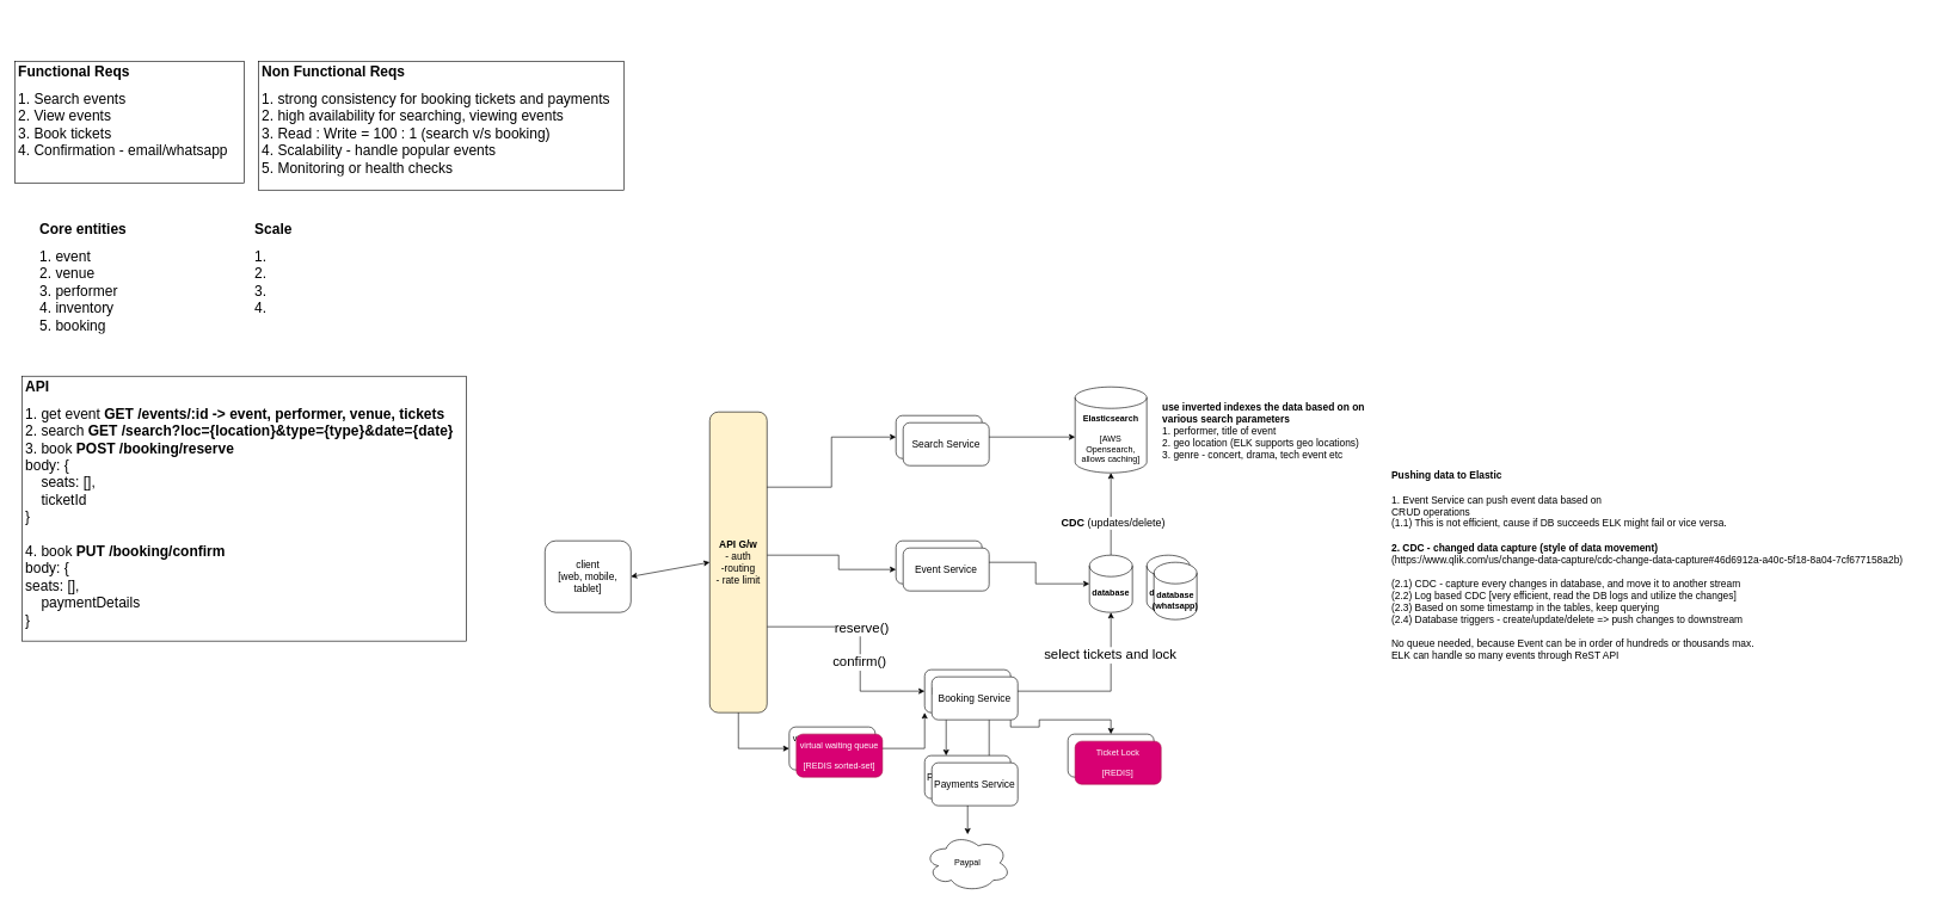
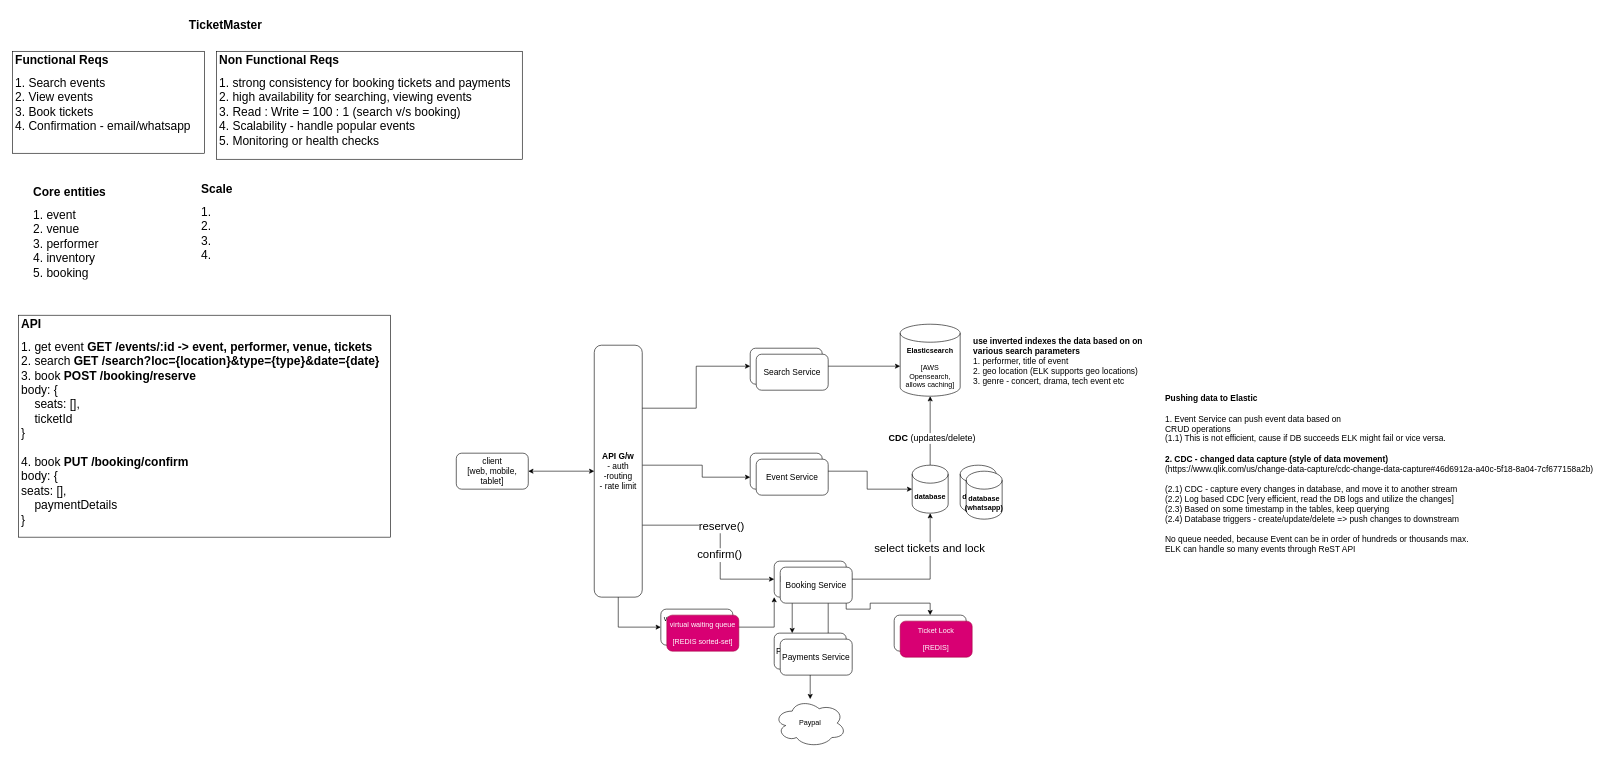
  <mxCell id="0" />
  <mxCell id="1" parent="0" />
  <mxCell id="2" value="&lt;h1 style=&quot;font-size: 20px;&quot;&gt;&lt;span style=&quot;background-color: initial; font-size: 20px;&quot;&gt;Functional Reqs&lt;/span&gt;&lt;/h1&gt;&lt;span style=&quot;background-color: initial; font-size: 20px;&quot;&gt;1. Search events&lt;/span&gt;&lt;br style=&quot;font-size: 20px;&quot;&gt;&lt;span style=&quot;background-color: initial; font-size: 20px;&quot;&gt;2. View events&lt;/span&gt;&lt;br style=&quot;font-size: 20px;&quot;&gt;&lt;span style=&quot;background-color: initial; font-size: 20px;&quot;&gt;3. Book tickets&lt;/span&gt;&lt;br style=&quot;font-size: 20px;&quot;&gt;&lt;span style=&quot;background-color: initial; font-size: 20px;&quot;&gt;4. Confirmation - email/whatsapp&lt;/span&gt;" style="text;html=1;strokeColor=default;fillColor=none;spacing=5;spacingTop=-20;whiteSpace=wrap;overflow=hidden;rounded=0;fontSize=20;" parent="1" vertex="1"><mxGeometry x="20" y="85" width="320" height="170" as="geometry" /></mxCell>
  <mxCell id="3" value="&lt;h1 style=&quot;font-size: 20px;&quot;&gt;&lt;span style=&quot;background-color: initial; font-size: 20px;&quot;&gt;Non Functional Reqs&lt;/span&gt;&lt;/h1&gt;&lt;span style=&quot;background-color: initial; font-size: 20px;&quot;&gt;1. strong consistency for booking tickets and payments&lt;br style=&quot;font-size: 20px;&quot;&gt;2. high availability for searching, viewing events&lt;/span&gt;&lt;br style=&quot;font-size: 20px;&quot;&gt;&lt;span style=&quot;background-color: initial; font-size: 20px;&quot;&gt;3. Read : Write = 100 : 1 (search v/s booking)&lt;/span&gt;&lt;br style=&quot;font-size: 20px;&quot;&gt;&lt;span style=&quot;background-color: initial; font-size: 20px;&quot;&gt;4. Scalability - handle popular events&amp;nbsp;&amp;nbsp;&lt;/span&gt;&lt;br style=&quot;font-size: 20px;&quot;&gt;&lt;span style=&quot;background-color: initial; font-size: 20px;&quot;&gt;5. Monitoring or health checks&lt;/span&gt;" style="text;html=1;strokeColor=default;fillColor=none;spacing=5;spacingTop=-20;whiteSpace=wrap;overflow=hidden;rounded=0;fontSize=20;" parent="1" vertex="1"><mxGeometry x="360" y="85" width="510" height="180" as="geometry" /></mxCell>
- <mxCell id="4" value="&lt;h1 style=&quot;font-size: 20px;&quot;&gt;&lt;span style=&quot;background-color: initial; font-size: 20px;&quot;&gt;Scale&lt;/span&gt;&lt;/h1&gt;&lt;span style=&quot;background-color: initial; font-size: 20px;&quot;&gt;1.&amp;nbsp;&lt;/span&gt;&lt;br style=&quot;font-size: 20px;&quot;&gt;&lt;span style=&quot;background-color: initial; font-size: 20px;&quot;&gt;2.&amp;nbsp;&lt;/span&gt;&lt;br style=&quot;font-size: 20px;&quot;&gt;&lt;span style=&quot;background-color: initial; font-size: 20px;&quot;&gt;3.&amp;nbsp;&lt;/span&gt;&lt;br style=&quot;font-size: 20px;&quot;&gt;&lt;span style=&quot;background-color: initial; font-size: 20px;&quot;&gt;4.&amp;nbsp;&lt;/span&gt;" style="text;html=1;strokeColor=none;fillColor=none;spacing=5;spacingTop=-20;whiteSpace=wrap;overflow=hidden;rounded=0;fontSize=20;" parent="1" vertex="1"><mxGeometry x="350" y="305" width="440" height="160" as="geometry" /></mxCell>
+ <mxCell id="4" value="&lt;h1 style=&quot;font-size: 20px;&quot;&gt;&lt;span style=&quot;background-color: initial; font-size: 20px;&quot;&gt;Scale&lt;/span&gt;&lt;/h1&gt;&lt;span style=&quot;background-color: initial; font-size: 20px;&quot;&gt;1.&amp;nbsp;&lt;/span&gt;&lt;br style=&quot;font-size: 20px;&quot;&gt;&lt;span style=&quot;background-color: initial; font-size: 20px;&quot;&gt;2.&amp;nbsp;&lt;/span&gt;&lt;br style=&quot;font-size: 20px;&quot;&gt;&lt;span style=&quot;background-color: initial; font-size: 20px;&quot;&gt;3.&amp;nbsp;&lt;/span&gt;&lt;br style=&quot;font-size: 20px;&quot;&gt;&lt;span style=&quot;background-color: initial; font-size: 20px;&quot;&gt;4.&amp;nbsp;&lt;/span&gt;" style="text;html=1;strokeColor=none;fillColor=none;spacing=5;spacingTop=-20;whiteSpace=wrap;overflow=hidden;rounded=0;fontSize=20;" parent="1" vertex="1"><mxGeometry x="330" y="300" width="440" height="160" as="geometry" /></mxCell>
+ <mxCell id="5" value="TicketMaster" style="text;html=1;align=center;verticalAlign=middle;resizable=0;points=[];autosize=1;strokeColor=none;fillColor=none;fontSize=20;fontStyle=1" parent="1" vertex="1"><mxGeometry x="300" y="20" width="150" height="40" as="geometry" /></mxCell>
  <mxCell id="6" value="&lt;h1 style=&quot;font-size: 20px;&quot;&gt;&lt;span style=&quot;background-color: initial; font-size: 20px;&quot;&gt;Core entities&lt;/span&gt;&lt;/h1&gt;&lt;span style=&quot;background-color: initial; font-size: 20px;&quot;&gt;1. event&lt;/span&gt;&lt;br style=&quot;font-size: 20px;&quot;&gt;&lt;span style=&quot;background-color: initial; font-size: 20px;&quot;&gt;2. venue&lt;/span&gt;&lt;br style=&quot;font-size: 20px;&quot;&gt;&lt;span style=&quot;background-color: initial; font-size: 20px;&quot;&gt;3. performer&lt;/span&gt;&lt;br style=&quot;font-size: 20px;&quot;&gt;&lt;span style=&quot;background-color: initial; font-size: 20px;&quot;&gt;4. inventory&lt;br style=&quot;font-size: 20px;&quot;&gt;5. booking&lt;br style=&quot;font-size: 20px;&quot;&gt;&lt;/span&gt;" style="text;html=1;strokeColor=none;fillColor=none;spacing=5;spacingTop=-20;whiteSpace=wrap;overflow=hidden;rounded=0;fontSize=20;" parent="1" vertex="1"><mxGeometry x="50" y="305" width="230" height="180" as="geometry" /></mxCell>
  <mxCell id="7" value="&lt;h1 style=&quot;font-size: 20px;&quot;&gt;&lt;span style=&quot;background-color: initial; font-size: 20px;&quot;&gt;API&lt;/span&gt;&lt;/h1&gt;&lt;span style=&quot;background-color: initial; font-size: 20px;&quot;&gt;1. get event &lt;b&gt;GET /events/:id -&amp;gt; event, performer, venue, tickets&lt;/b&gt;&lt;/span&gt;&lt;br style=&quot;font-size: 20px;&quot;&gt;2. search &lt;b&gt;GET /search?loc={location}&amp;amp;type={type}&amp;amp;date={date}&lt;/b&gt;&lt;br style=&quot;font-size: 20px;&quot;&gt;3. book &lt;b&gt;POST /booking/reserve&lt;/b&gt;&lt;br&gt;body: {&lt;br&gt;&lt;span style=&quot;&quot;&gt;&lt;span style=&quot;white-space: pre;&quot;&gt;&amp;nbsp;&amp;nbsp;&amp;nbsp;&amp;nbsp;&lt;/span&gt;&lt;/span&gt;seats: [],&lt;br&gt;&lt;span style=&quot;&quot;&gt;&lt;span style=&quot;white-space: pre;&quot;&gt;&amp;nbsp;&amp;nbsp;&amp;nbsp;&amp;nbsp;&lt;/span&gt;&lt;/span&gt;ticketId&lt;br&gt;}&lt;br&gt;&lt;br&gt;4. book&amp;nbsp;&lt;b style=&quot;border-color: var(--border-color);&quot;&gt;PUT /booking/confirm&lt;/b&gt;&lt;br style=&quot;border-color: var(--border-color);&quot;&gt;body: {&lt;br style=&quot;border-color: var(--border-color);&quot;&gt;&#09;seats: [],&lt;br style=&quot;border-color: var(--border-color);&quot;&gt;&lt;span style=&quot;border-color: var(--border-color);&quot;&gt;&lt;span style=&quot;white-space: pre;&quot;&gt;&amp;nbsp;&amp;nbsp;&amp;nbsp;&amp;nbsp;&lt;/span&gt;&lt;/span&gt;paymentDetails&lt;br style=&quot;border-color: var(--border-color);&quot;&gt;}&lt;br style=&quot;font-size: 20px;&quot;&gt;&lt;span style=&quot;background-color: initial; font-size: 20px;&quot;&gt;&lt;br style=&quot;font-size: 20px;&quot;&gt;&lt;/span&gt;" style="text;html=1;strokeColor=default;fillColor=none;spacing=5;spacingTop=-20;whiteSpace=wrap;overflow=hidden;rounded=0;fontSize=20;" parent="1" vertex="1"><mxGeometry x="30" y="525" width="620" height="370" as="geometry" /></mxCell>
- <mxCell id="8" value="client&lt;br style=&quot;font-size: 14px;&quot;&gt;[web, mobile, tablet]" style="rounded=1;whiteSpace=wrap;html=1;fontSize=14;" vertex="1" parent="1"><mxGeometry x="760" y="755" width="120" height="100" as="geometry" /></mxCell>
+ <mxCell id="8" value="client&lt;br style=&quot;font-size: 14px;&quot;&gt;[web, mobile, tablet]" style="rounded=1;whiteSpace=wrap;html=1;fontSize=14;" vertex="1" parent="1"><mxGeometry x="760" y="755" width="120" height="60" as="geometry" /></mxCell>
  <mxCell id="9" style="edgeStyle=orthogonalEdgeStyle;rounded=0;orthogonalLoop=1;jettySize=auto;html=1;" edge="1" parent="1" source="12" target="14"><mxGeometry relative="1" as="geometry"><Array as="points"><mxPoint x="1170" y="775" /><mxPoint x="1170" y="795" /></Array></mxGeometry></mxCell>
  <mxCell id="10" style="edgeStyle=orthogonalEdgeStyle;rounded=0;orthogonalLoop=1;jettySize=auto;html=1;" edge="1" parent="1" source="12" target="24"><mxGeometry relative="1" as="geometry"><Array as="points"><mxPoint x="1200" y="875" /><mxPoint x="1200" y="965" /></Array></mxGeometry></mxCell>
  <mxCell id="11" value="reserve()" style="edgeLabel;html=1;align=center;verticalAlign=middle;resizable=0;points=[];fontSize=19;" vertex="1" connectable="0" parent="10"><mxGeometry x="-0.156" y="1" relative="1" as="geometry"><mxPoint as="offset" /></mxGeometry></mxCell>
- <mxCell id="12" value="&lt;b style=&quot;font-size: 14px;&quot;&gt;API G/w&lt;/b&gt;&lt;br style=&quot;font-size: 14px;&quot;&gt;- auth&lt;br style=&quot;font-size: 14px;&quot;&gt;-routing&lt;br style=&quot;font-size: 14px;&quot;&gt;- rate limit" style="rounded=1;whiteSpace=wrap;html=1;align=center;fontSize=14;fillColor=#fff2cc;" vertex="1" parent="1"><mxGeometry x="990" y="575" width="80" height="420" as="geometry" /></mxCell>
+ <mxCell id="12" value="&lt;b style=&quot;font-size: 14px;&quot;&gt;API G/w&lt;/b&gt;&lt;br style=&quot;font-size: 14px;&quot;&gt;- auth&lt;br style=&quot;font-size: 14px;&quot;&gt;-routing&lt;br style=&quot;font-size: 14px;&quot;&gt;- rate limit" style="rounded=1;whiteSpace=wrap;html=1;align=center;fontSize=14;" vertex="1" parent="1"><mxGeometry x="990" y="575" width="80" height="420" as="geometry" /></mxCell>
  <mxCell id="13" style="edgeStyle=orthogonalEdgeStyle;rounded=0;orthogonalLoop=1;jettySize=auto;html=1;" edge="1" parent="1" source="14" target="17"><mxGeometry relative="1" as="geometry" /></mxCell>
  <mxCell id="14" value="Event Service" style="rounded=1;whiteSpace=wrap;html=1;fontSize=14;" vertex="1" parent="1"><mxGeometry x="1250" y="755" width="120" height="60" as="geometry" /></mxCell>
  <mxCell id="15" style="edgeStyle=orthogonalEdgeStyle;rounded=0;orthogonalLoop=1;jettySize=auto;html=1;entryX=0.5;entryY=1;entryDx=0;entryDy=0;entryPerimeter=0;" edge="1" parent="1" source="17" target="32"><mxGeometry relative="1" as="geometry" /></mxCell>
  <mxCell id="16" value="&lt;b style=&quot;font-size: 15px;&quot;&gt;CDC &lt;/b&gt;&lt;span style=&quot;font-size: 15px;&quot;&gt;(updates/delete)&lt;/span&gt;" style="edgeLabel;html=1;align=center;verticalAlign=middle;resizable=0;points=[];fontSize=15;" vertex="1" connectable="0" parent="15"><mxGeometry x="-0.2" y="-2" relative="1" as="geometry"><mxPoint as="offset" /></mxGeometry></mxCell>
  <mxCell id="17" value="database" style="shape=cylinder3;whiteSpace=wrap;html=1;boundedLbl=1;backgroundOutline=1;size=15;fontStyle=1" vertex="1" parent="1"><mxGeometry x="1520" y="775" width="60" height="80" as="geometry" /></mxCell>
  <mxCell id="18" style="edgeStyle=orthogonalEdgeStyle;rounded=0;orthogonalLoop=1;jettySize=auto;html=1;entryX=1;entryY=0.25;entryDx=0;entryDy=0;startArrow=classic;startFill=1;endArrow=none;endFill=0;" edge="1" parent="1" source="20" target="12"><mxGeometry relative="1" as="geometry" /></mxCell>
  <mxCell id="19" style="edgeStyle=orthogonalEdgeStyle;rounded=0;orthogonalLoop=1;jettySize=auto;html=1;entryX=0;entryY=0.583;entryDx=0;entryDy=0;entryPerimeter=0;" edge="1" parent="1" source="20" target="32"><mxGeometry relative="1" as="geometry" /></mxCell>
  <mxCell id="20" value="Search Service" style="rounded=1;whiteSpace=wrap;html=1;fontSize=14;" vertex="1" parent="1"><mxGeometry x="1250" y="580" width="120" height="60" as="geometry" /></mxCell>
  <mxCell id="21" value="" style="endArrow=classic;startArrow=classic;html=1;rounded=0;exitX=1;exitY=0.5;exitDx=0;exitDy=0;entryX=0;entryY=0.5;entryDx=0;entryDy=0;" edge="1" parent="1" source="8" target="12"><mxGeometry width="50" height="50" relative="1" as="geometry"><mxPoint x="1080" y="875" as="sourcePoint" /><mxPoint x="1130" y="825" as="targetPoint" /></mxGeometry></mxCell>
  <mxCell id="22" style="edgeStyle=orthogonalEdgeStyle;rounded=0;orthogonalLoop=1;jettySize=auto;html=1;entryX=0.5;entryY=1;entryDx=0;entryDy=0;entryPerimeter=0;" edge="1" parent="1" source="24" target="17"><mxGeometry relative="1" as="geometry" /></mxCell>
  <mxCell id="23" style="edgeStyle=orthogonalEdgeStyle;rounded=0;orthogonalLoop=1;jettySize=auto;html=1;exitX=1;exitY=1;exitDx=0;exitDy=0;" edge="1" parent="1" source="24" target="38"><mxGeometry relative="1" as="geometry" /></mxCell>
  <mxCell id="24" value="Booking Service" style="rounded=1;whiteSpace=wrap;html=1;fontSize=14;" vertex="1" parent="1"><mxGeometry x="1290" y="935" width="120" height="60" as="geometry" /></mxCell>
  <mxCell id="25" style="edgeStyle=orthogonalEdgeStyle;rounded=0;orthogonalLoop=1;jettySize=auto;html=1;startArrow=classic;startFill=1;" edge="1" parent="1" source="26" target="27"><mxGeometry relative="1" as="geometry" /></mxCell>
  <mxCell id="26" value="Payments Service" style="rounded=1;whiteSpace=wrap;html=1;fontSize=14;" vertex="1" parent="1"><mxGeometry x="1290" y="1055" width="120" height="60" as="geometry" /></mxCell>
  <mxCell id="27" value="Paypal" style="ellipse;shape=cloud;whiteSpace=wrap;html=1;" vertex="1" parent="1"><mxGeometry x="1290" y="1165" width="120" height="80" as="geometry" /></mxCell>
  <mxCell id="28" value="" style="endArrow=classic;html=1;rounded=0;entryX=0.25;entryY=0;entryDx=0;entryDy=0;exitX=0.25;exitY=1;exitDx=0;exitDy=0;" edge="1" parent="1" source="24" target="26"><mxGeometry width="50" height="50" relative="1" as="geometry"><mxPoint x="1170" y="965" as="sourcePoint" /><mxPoint x="1220" y="915" as="targetPoint" /></mxGeometry></mxCell>
  <mxCell id="29" value="" style="endArrow=classic;html=1;rounded=0;entryX=0.75;entryY=1;entryDx=0;entryDy=0;exitX=0.75;exitY=0;exitDx=0;exitDy=0;" edge="1" parent="1" source="26" target="24"><mxGeometry width="50" height="50" relative="1" as="geometry"><mxPoint x="1330" y="1005" as="sourcePoint" /><mxPoint x="1330" y="1065" as="targetPoint" /></mxGeometry></mxCell>
  <mxCell id="30" value="confirm()" style="edgeLabel;html=1;align=center;verticalAlign=middle;resizable=0;points=[];fontSize=19;" vertex="1" connectable="0" parent="1"><mxGeometry x="1211" y="909" as="geometry"><mxPoint x="-13" y="15" as="offset" /></mxGeometry></mxCell>
  <mxCell id="31" value="select tickets and lock" style="edgeLabel;html=1;align=center;verticalAlign=middle;resizable=0;points=[];fontSize=19;" vertex="1" connectable="0" parent="1"><mxGeometry x="1190" y="909" as="geometry"><mxPoint x="358" y="5" as="offset" /></mxGeometry></mxCell>
  <mxCell id="32" value="Elasticsearch&lt;br&gt;&lt;br&gt;&lt;span style=&quot;font-weight: normal;&quot;&gt;[AWS Opensearch, allows caching]&lt;/span&gt;" style="shape=cylinder3;whiteSpace=wrap;html=1;boundedLbl=1;backgroundOutline=1;size=15;fontStyle=1" vertex="1" parent="1"><mxGeometry x="1500" y="540" width="100" height="120" as="geometry" /></mxCell>
  <mxCell id="33" value="&lt;b&gt;use inverted indexes the data based on on &lt;br style=&quot;font-size: 14px;&quot;&gt;various search parameters&lt;/b&gt;&lt;br style=&quot;font-size: 14px;&quot;&gt;1. performer, title of event&lt;br style=&quot;font-size: 14px;&quot;&gt;2. geo location (ELK supports geo locations)&lt;br style=&quot;font-size: 14px;&quot;&gt;3. genre - concert, drama, tech event etc&lt;br style=&quot;font-size: 14px;&quot;&gt;&lt;div style=&quot;font-size: 14px;&quot;&gt;&lt;br style=&quot;font-size: 14px;&quot;&gt;&lt;/div&gt;" style="text;html=1;align=left;verticalAlign=middle;resizable=0;points=[];autosize=1;strokeColor=none;fillColor=none;fontSize=14;" vertex="1" parent="1"><mxGeometry x="1620" y="555" width="310" height="110" as="geometry" /></mxCell>
  <mxCell id="34" value="&lt;b&gt;Pushing data to Elastic&lt;br&gt;&lt;/b&gt;&lt;br&gt;1. Event Service can push event data based on &lt;br&gt;CRUD operations&lt;br&gt;(1.1) This is not efficient, cause if DB succeeds ELK might fail or vice versa.&lt;br style=&quot;font-size: 14px;&quot;&gt;&lt;br&gt;&lt;b&gt;2. CDC - changed data capture (style of data movement)&lt;/b&gt;&lt;br&gt;(https://www.qlik.com/us/change-data-capture/cdc-change-data-capture#46d6912a-a40c-5f18-8a04-7cf677158a2b)&lt;br&gt;&lt;br style=&quot;font-size: 14px;&quot;&gt;(2.1) CDC - capture every changes in database, and move it to another stream&lt;br&gt;(2.2) Log based CDC [very efficient, read the DB logs and utilize the changes]&lt;br&gt;(2.3) Based on some timestamp in the tables, keep querying&lt;br&gt;(2.4) Database triggers - create/update/delete =&amp;gt; push changes to downstream&lt;br style=&quot;font-size: 14px;&quot;&gt;&lt;div style=&quot;font-size: 14px;&quot;&gt;&lt;br style=&quot;font-size: 14px;&quot;&gt;&lt;/div&gt;&lt;div style=&quot;font-size: 14px;&quot;&gt;No queue needed, because Event can be in order of hundreds or thousands max.&lt;/div&gt;&lt;div style=&quot;font-size: 14px;&quot;&gt;ELK can handle so many events through ReST API&lt;/div&gt;" style="text;html=1;align=left;verticalAlign=middle;resizable=0;points=[];autosize=1;strokeColor=none;fillColor=none;fontSize=14;" vertex="1" parent="1"><mxGeometry x="1940" y="650" width="740" height="280" as="geometry" /></mxCell>
  <mxCell id="35" style="edgeStyle=orthogonalEdgeStyle;rounded=0;orthogonalLoop=1;jettySize=auto;html=1;entryX=0;entryY=1;entryDx=0;entryDy=0;" edge="1" parent="1" source="37" target="24"><mxGeometry relative="1" as="geometry" /></mxCell>
  <mxCell id="36" style="edgeStyle=orthogonalEdgeStyle;rounded=0;orthogonalLoop=1;jettySize=auto;html=1;startArrow=classic;startFill=1;endArrow=none;endFill=0;" edge="1" parent="1" source="37" target="12"><mxGeometry relative="1" as="geometry" /></mxCell>
  <mxCell id="37" value="virtual waiting queue&lt;br&gt;&lt;br&gt;[REDIS sorted-set]" style="rounded=1;whiteSpace=wrap;html=1;" vertex="1" parent="1"><mxGeometry x="1101" y="1015" width="120" height="60" as="geometry" /></mxCell>
  <mxCell id="38" value="Ticket Lock&lt;br&gt;&lt;br&gt;[REDIS]" style="rounded=1;whiteSpace=wrap;html=1;" vertex="1" parent="1"><mxGeometry x="1490" y="1025" width="120" height="60" as="geometry" /></mxCell>
  <mxCell id="39" value="Search Service" style="rounded=1;whiteSpace=wrap;html=1;fontSize=14;" vertex="1" parent="1"><mxGeometry x="1260" y="590" width="120" height="60" as="geometry" /></mxCell>
  <mxCell id="40" value="Event Service" style="rounded=1;whiteSpace=wrap;html=1;fontSize=14;" vertex="1" parent="1"><mxGeometry x="1260" y="765" width="120" height="60" as="geometry" /></mxCell>
  <mxCell id="41" value="Booking Service" style="rounded=1;whiteSpace=wrap;html=1;fontSize=14;" vertex="1" parent="1"><mxGeometry x="1300" y="945" width="120" height="60" as="geometry" /></mxCell>
  <mxCell id="42" value="Payments Service" style="rounded=1;whiteSpace=wrap;html=1;fontSize=14;" vertex="1" parent="1"><mxGeometry x="1300" y="1065" width="120" height="60" as="geometry" /></mxCell>
  <mxCell id="43" value="virtual waiting queue&lt;br&gt;&lt;br&gt;[REDIS sorted-set]" style="rounded=1;whiteSpace=wrap;html=1;fillColor=#d80073;fontColor=#ffffff;strokeColor=#A50040;" vertex="1" parent="1"><mxGeometry x="1111" y="1025" width="120" height="60" as="geometry" /></mxCell>
  <mxCell id="44" value="Ticket Lock&lt;br&gt;&lt;br&gt;[REDIS]" style="rounded=1;whiteSpace=wrap;html=1;fillColor=#d80073;fontColor=#ffffff;strokeColor=#A50040;" vertex="1" parent="1"><mxGeometry x="1500" y="1035" width="120" height="60" as="geometry" /></mxCell>
  <mxCell id="45" value="database" style="shape=cylinder3;whiteSpace=wrap;html=1;boundedLbl=1;backgroundOutline=1;size=15;fontStyle=1" vertex="1" parent="1"><mxGeometry x="1600" y="775" width="60" height="80" as="geometry" /></mxCell>
  <mxCell id="46" value="database&lt;br&gt;(whatsapp)" style="shape=cylinder3;whiteSpace=wrap;html=1;boundedLbl=1;backgroundOutline=1;size=15;fontStyle=1" vertex="1" parent="1"><mxGeometry x="1610" y="785" width="60" height="80" as="geometry" /></mxCell>
